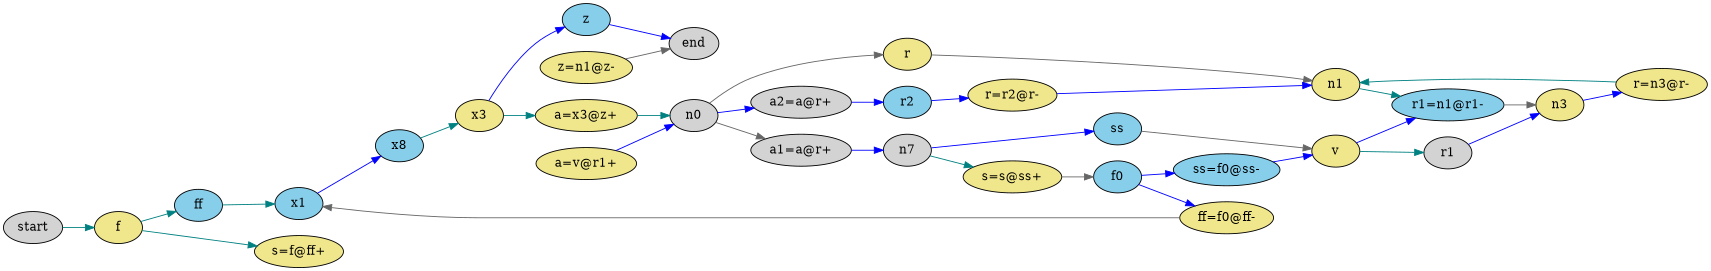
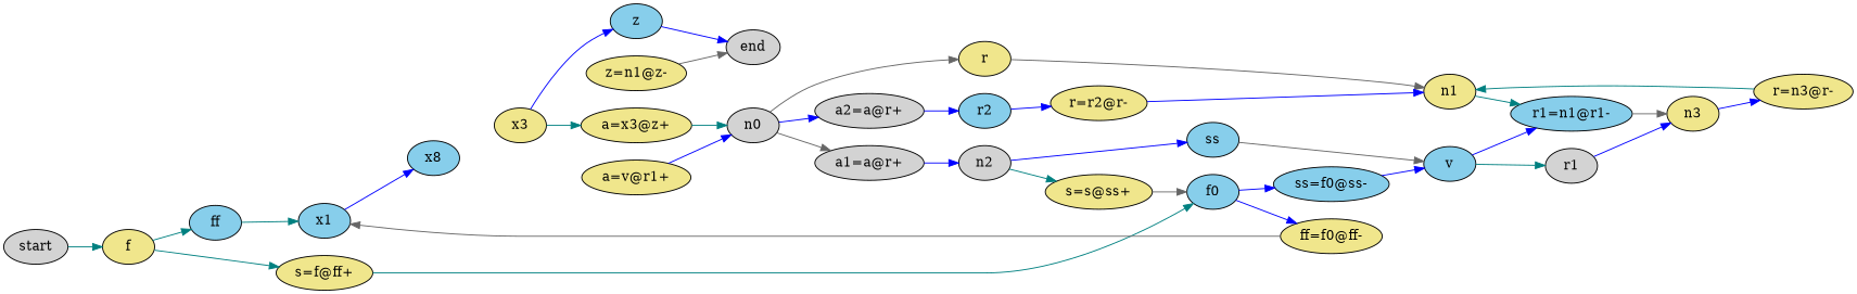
  strict digraph {
    rankdir=LR
    node [fillcolor=khaki style=filled]
    edge [color=blue]
    start [fillcolor=lightgrey]
    f
    ff [fillcolor=skyblue]
    "s=f@ff+"
    x1 [fillcolor=skyblue]
    f0 [fillcolor=skyblue]
    x2 [fillcolor=skyblue label=x8]
    "ff=f0@ff-"
    "ss=f0@ss-" [fillcolor=skyblue]
-   v
+   v [fillcolor=skyblue]
    "r1=n1@r1-" [fillcolor=skyblue]
    r1 [fillcolor=lightgrey]
    x3
    n0 [fillcolor=lightgrey]
    r
    "a1=a@r+" [fillcolor=lightgrey]
    "a2=a@r+" [fillcolor=lightgrey]
    n1
-   n2 [fillcolor=lightgrey label=n7]
+   n2 [fillcolor=lightgrey]
    r2 [fillcolor=skyblue]
    ss [fillcolor=skyblue]
    "s=s@ss+"
    "r=r2@r-"
    n3
    end [fillcolor=lightgrey]
    "z=n1@z-"
    "r=n3@r-"
    "a=v@r1+"
    z [fillcolor=skyblue]
    "a=x3@z+"
    start -> f [color=teal]
    f -> ff [color=teal]
    f -> "s=f@ff+" [color=teal]
    ff -> x1 [color=teal]
+   "s=f@ff+" -> f0 [color=teal]
    x1 -> x2
    f0 -> "ff=f0@ff-"
    f0 -> "ss=f0@ss-"
-   x2 -> x3 [color=teal]
    "ff=f0@ff-" -> x1 [color=gray40]
    "ss=f0@ss-" -> v
    v -> "r1=n1@r1-"
    v -> r1 [color=teal]
    "r1=n1@r1-" -> n3 [color=gray40]
    r1 -> n3
    x3 -> z
    x3 -> "a=x3@z+" [color=teal]
    n0 -> r [color=gray40]
    n0 -> "a1=a@r+" [color=gray40]
    n0 -> "a2=a@r+"
    r -> n1 [color=gray40]
    "a1=a@r+" -> n2
    "a2=a@r+" -> r2
    n1 -> "r1=n1@r1-" [color=teal]
    n2 -> ss
    n2 -> "s=s@ss+" [color=teal]
    r2 -> "r=r2@r-"
    ss -> v [color=gray40]
    "s=s@ss+" -> f0 [color=gray40]
    "r=r2@r-" -> n1
    n3 -> "r=n3@r-"
    "z=n1@z-" -> end [color=gray40]
    "r=n3@r-" -> n1 [color=teal]
    "a=v@r1+" -> n0
    z -> end
    "a=x3@z+" -> n0 [color=teal]
  }
